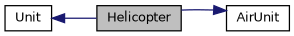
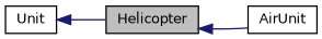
  digraph {
    rankdir=LR
    node [color=black fillcolor=white fontname=Helvetica fontsize=10 shape=record style=filled]
    edge [color=midnightblue dir=back fontname=Helvetica fontsize=10 labelfontname=Helvetica labelfontsize=10 style=solid]
    n1 [fillcolor=grey75 fontcolor=black height=0.2 label=Helicopter width=0.4]
    n2 [height=0.2 label=AirUnit width=0.4]
    n3 [height=0.2 label=Unit width=0.4]
-   n2 -> n1
+   n1 -> n2
    n3 -> n1
  }
